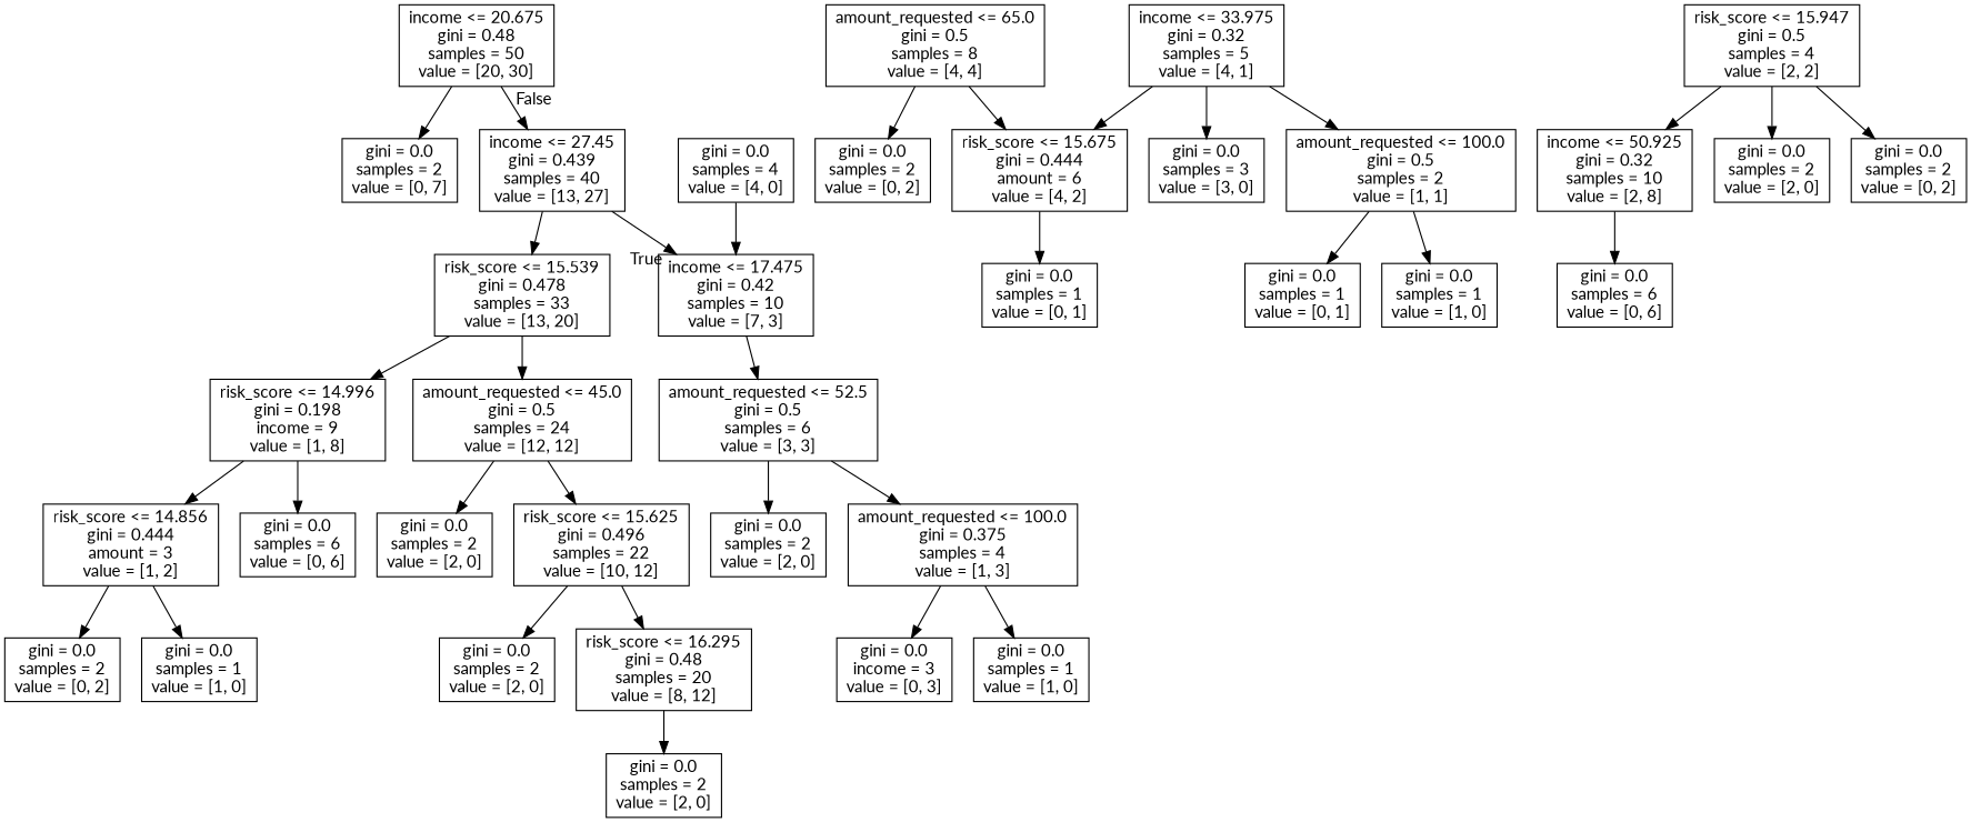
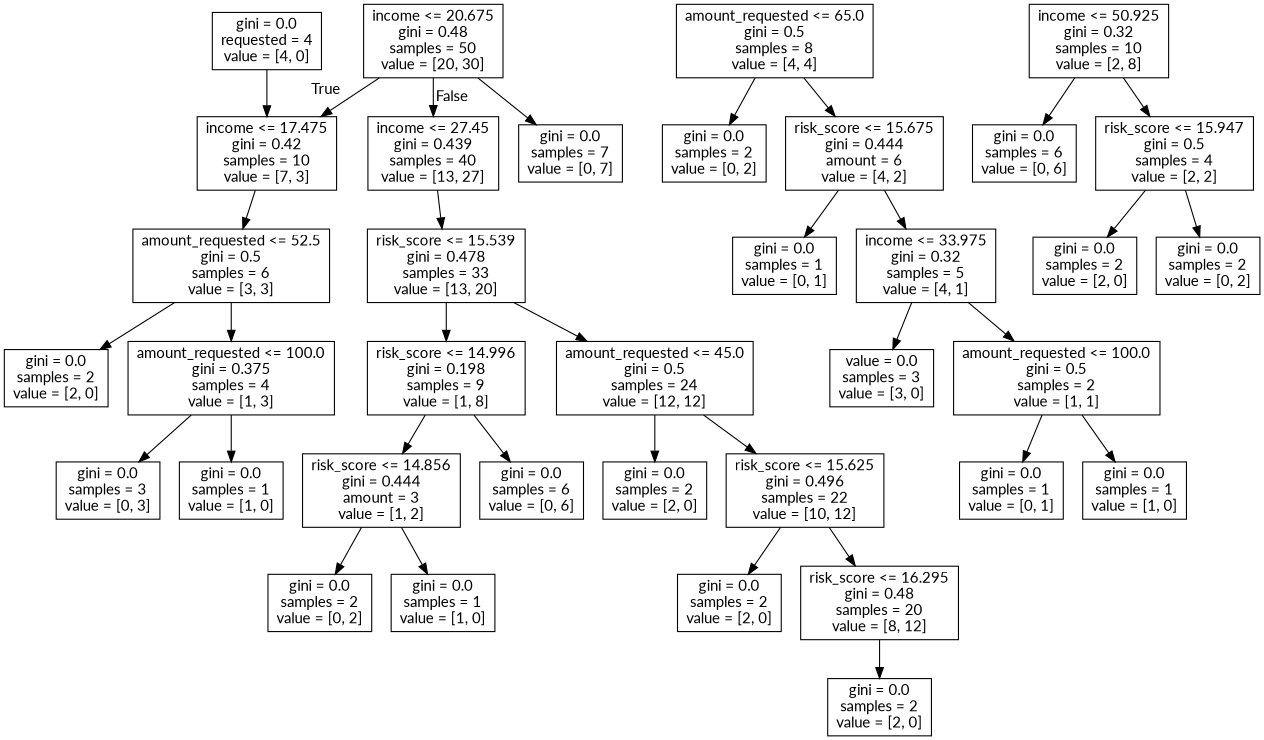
  digraph {
    fontname=Lato
    node [fontname=Lato shape=box]
    edge [fontname=Lato]
    n1 [label="income <= 20.675\ngini = 0.48\nsamples = 50\nvalue = [20, 30]"]
    n2 [label="income <= 17.475\ngini = 0.42\nsamples = 10\nvalue = [7, 3]"]
    n3 [label="income <= 27.45\ngini = 0.439\nsamples = 40\nvalue = [13, 27]"]
-   n4 [label="gini = 0.0\nsamples = 2\nvalue = [0, 7]"]
+   n4 [label="gini = 0.0\nsamples = 7\nvalue = [0, 7]"]
    n5 [label="amount_requested <= 52.5\ngini = 0.5\nsamples = 6\nvalue = [3, 3]"]
    n6 [label="risk_score <= 15.539\ngini = 0.478\nsamples = 33\nvalue = [13, 20]"]
    n7 [label="gini = 0.0\nsamples = 2\nvalue = [2, 0]"]
    n8 [label="amount_requested <= 100.0\ngini = 0.375\nsamples = 4\nvalue = [1, 3]"]
-   n9 [label="gini = 0.0\nsamples = 4\nvalue = [4, 0]"]
-   n10 [label="gini = 0.0\nincome = 3\nvalue = [0, 3]"]
+   n9 [label="gini = 0.0\nrequested = 4\nvalue = [4, 0]"]
+   n10 [label="gini = 0.0\nsamples = 3\nvalue = [0, 3]"]
    n11 [label="gini = 0.0\nsamples = 1\nvalue = [1, 0]"]
-   n12 [label="risk_score <= 14.996\ngini = 0.198\nincome = 9\nvalue = [1, 8]"]
+   n12 [label="risk_score <= 14.996\ngini = 0.198\nsamples = 9\nvalue = [1, 8]"]
    n13 [label="amount_requested <= 45.0\ngini = 0.5\nsamples = 24\nvalue = [12, 12]"]
    n14 [label="risk_score <= 14.856\ngini = 0.444\namount = 3\nvalue = [1, 2]"]
    n15 [label="gini = 0.0\nsamples = 6\nvalue = [0, 6]"]
    n16 [label="gini = 0.0\nsamples = 2\nvalue = [2, 0]"]
    n17 [label="risk_score <= 15.625\ngini = 0.496\nsamples = 22\nvalue = [10, 12]"]
    n18 [label="gini = 0.0\nsamples = 2\nvalue = [0, 2]"]
    n19 [label="gini = 0.0\nsamples = 1\nvalue = [1, 0]"]
    n20 [label="gini = 0.0\nsamples = 2\nvalue = [2, 0]"]
    n21 [label="risk_score <= 16.295\ngini = 0.48\nsamples = 20\nvalue = [8, 12]"]
    n22 [label="gini = 0.0\nsamples = 2\nvalue = [2, 0]"]
    n23 [label="amount_requested <= 65.0\ngini = 0.5\nsamples = 8\nvalue = [4, 4]"]
    n24 [label="gini = 0.0\nsamples = 2\nvalue = [0, 2]"]
    n25 [label="risk_score <= 15.675\ngini = 0.444\namount = 6\nvalue = [4, 2]"]
    n26 [label="income <= 50.925\ngini = 0.32\nsamples = 10\nvalue = [2, 8]"]
    n27 [label="gini = 0.0\nsamples = 6\nvalue = [0, 6]"]
    n28 [label="risk_score <= 15.947\ngini = 0.5\nsamples = 4\nvalue = [2, 2]"]
    n29 [label="gini = 0.0\nsamples = 1\nvalue = [0, 1]"]
    n30 [label="income <= 33.975\ngini = 0.32\nsamples = 5\nvalue = [4, 1]"]
-   n31 [label="gini = 0.0\nsamples = 3\nvalue = [3, 0]"]
+   n31 [label="value = 0.0\nsamples = 3\nvalue = [3, 0]"]
    n32 [label="amount_requested <= 100.0\ngini = 0.5\nsamples = 2\nvalue = [1, 1]"]
    n33 [label="gini = 0.0\nsamples = 1\nvalue = [0, 1]"]
    n34 [label="gini = 0.0\nsamples = 1\nvalue = [1, 0]"]
    n35 [label="gini = 0.0\nsamples = 2\nvalue = [2, 0]"]
    n36 [label="gini = 0.0\nsamples = 2\nvalue = [0, 2]"]
-   n3 -> n2 [headlabel=True labelangle=45 labeldistance=2.5]
+   n1 -> n2 [headlabel=True labelangle=45 labeldistance=2.5]
    n1 -> n3 [headlabel=False labelangle=-45 labeldistance=2.5]
    n1 -> n4
    n2 -> n5
    n3 -> n6
    n5 -> n7
    n5 -> n8
    n6 -> n12
    n6 -> n13
    n8 -> n10
    n8 -> n11
    n9 -> n2
    n12 -> n14
    n12 -> n15
    n13 -> n16
    n13 -> n17
    n14 -> n18
    n14 -> n19
    n17 -> n20
    n17 -> n21
    n21 -> n22
    n23 -> n24
    n23 -> n25
    n25 -> n29
-   n30 -> n25
+   n25 -> n30
    n26 -> n27
-   n28 -> n26
+   n26 -> n28
    n28 -> n35
    n28 -> n36
    n30 -> n31
    n30 -> n32
    n32 -> n33
    n32 -> n34
  }
